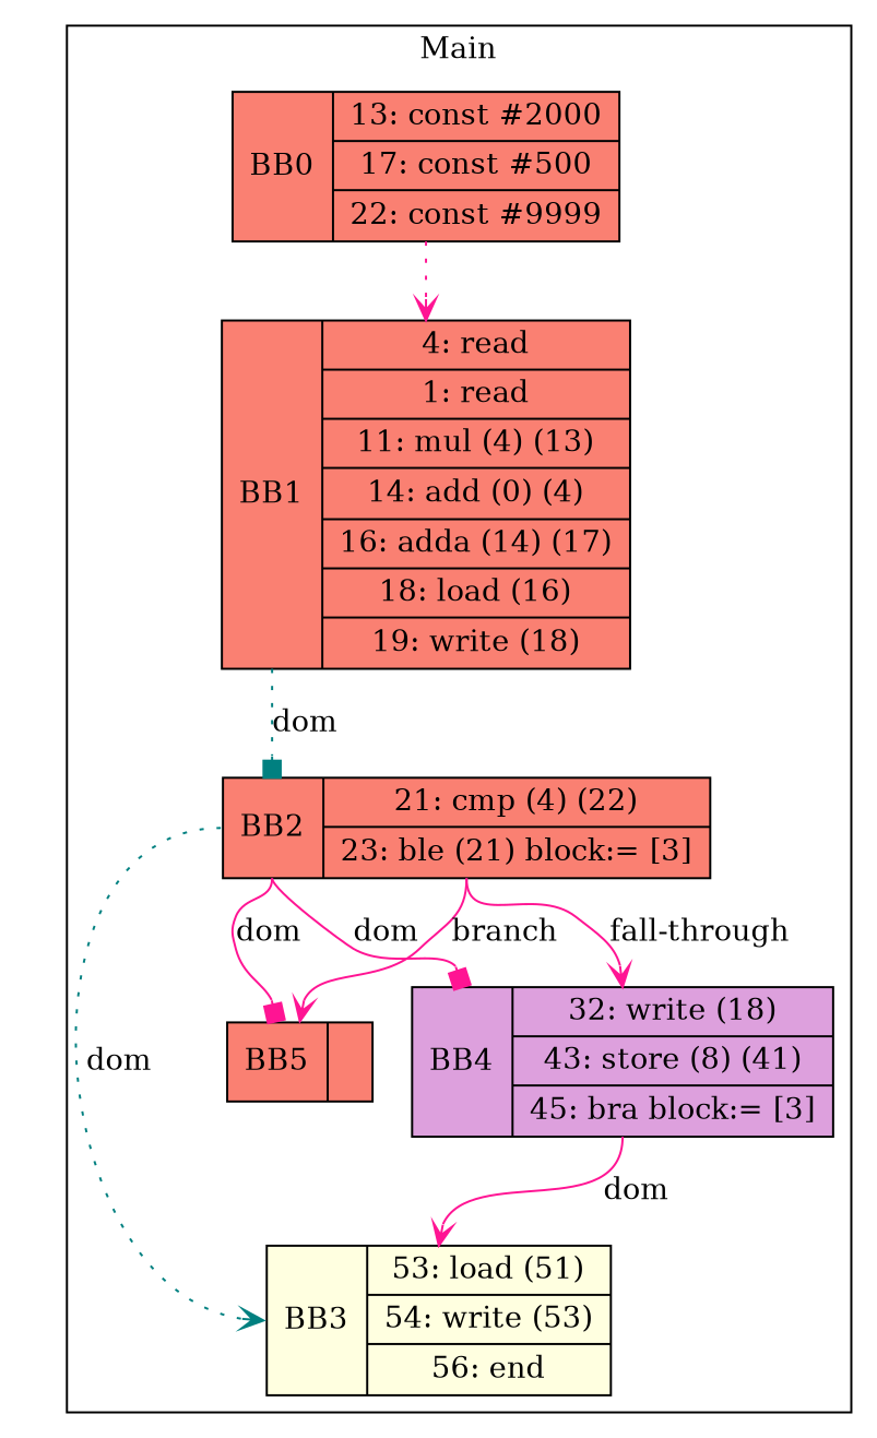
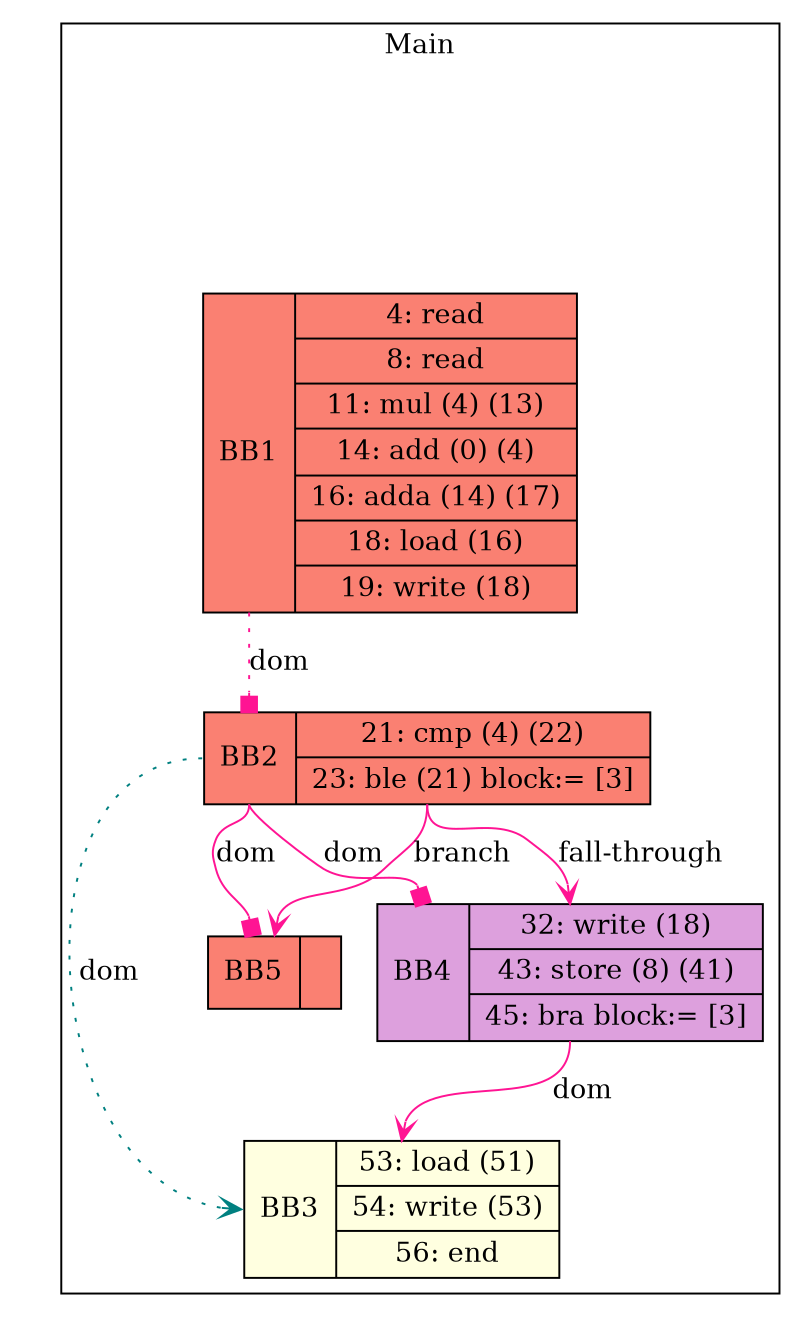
  digraph {
    node [fillcolor=salmon shape=record style=filled]
    edge [arrowhead=vee color=deeppink headport=n style=solid tailport=s]
-   n1 [label="<b>BB0|{13: const #2000|17: const #500|22: const #9999}"]
-   n2 [label="<b>BB1|{4: read|1: read|11: mul (4) (13)|14: add (0) (4)|16: adda (14) (17)|18: load (16)|19: write (18)}"]
+   n2 [label="<b>BB1|{4: read|8: read|11: mul (4) (13)|14: add (0) (4)|16: adda (14) (17)|18: load (16)|19: write (18)}"]
    n3 [label="<b>BB2|{21: cmp (4) (22)|23: ble (21) block:= [3]}"]
    n4 [fillcolor=lightyellow label="<b>BB3|{53: load (51)|54: write (53)|56: end}"]
    n5 [fillcolor=plum label="<b>BB4|{32: write (18)|43: store (8) (41)|45: bra block:= [3]}"]
    n6 [label="<b>BB5|}"]
    subgraph cluster_1 {
      label=Main
-     n1
      n2
      n3
      n4
      n5
      n6
    }
-   n1 -> n2 [style=dotted]
-   n2 -> n3 [arrowhead=box color=teal headport=b label=dom style=dotted tailport=b]
+   n2 -> n3 [arrowhead=box headport=b label=dom style=dotted tailport=b]
    n3 -> n4 [color=teal headport=b label=dom style=dotted tailport=b]
    n3 -> n5 [arrowhead=box headport=b label=dom tailport=b]
    n3 -> n5 [label="fall-through"]
    n3 -> n6 [arrowhead=box headport=b label=dom tailport=b]
    n3 -> n6 [label=branch]
    n5 -> n4 [label=dom]
  }
